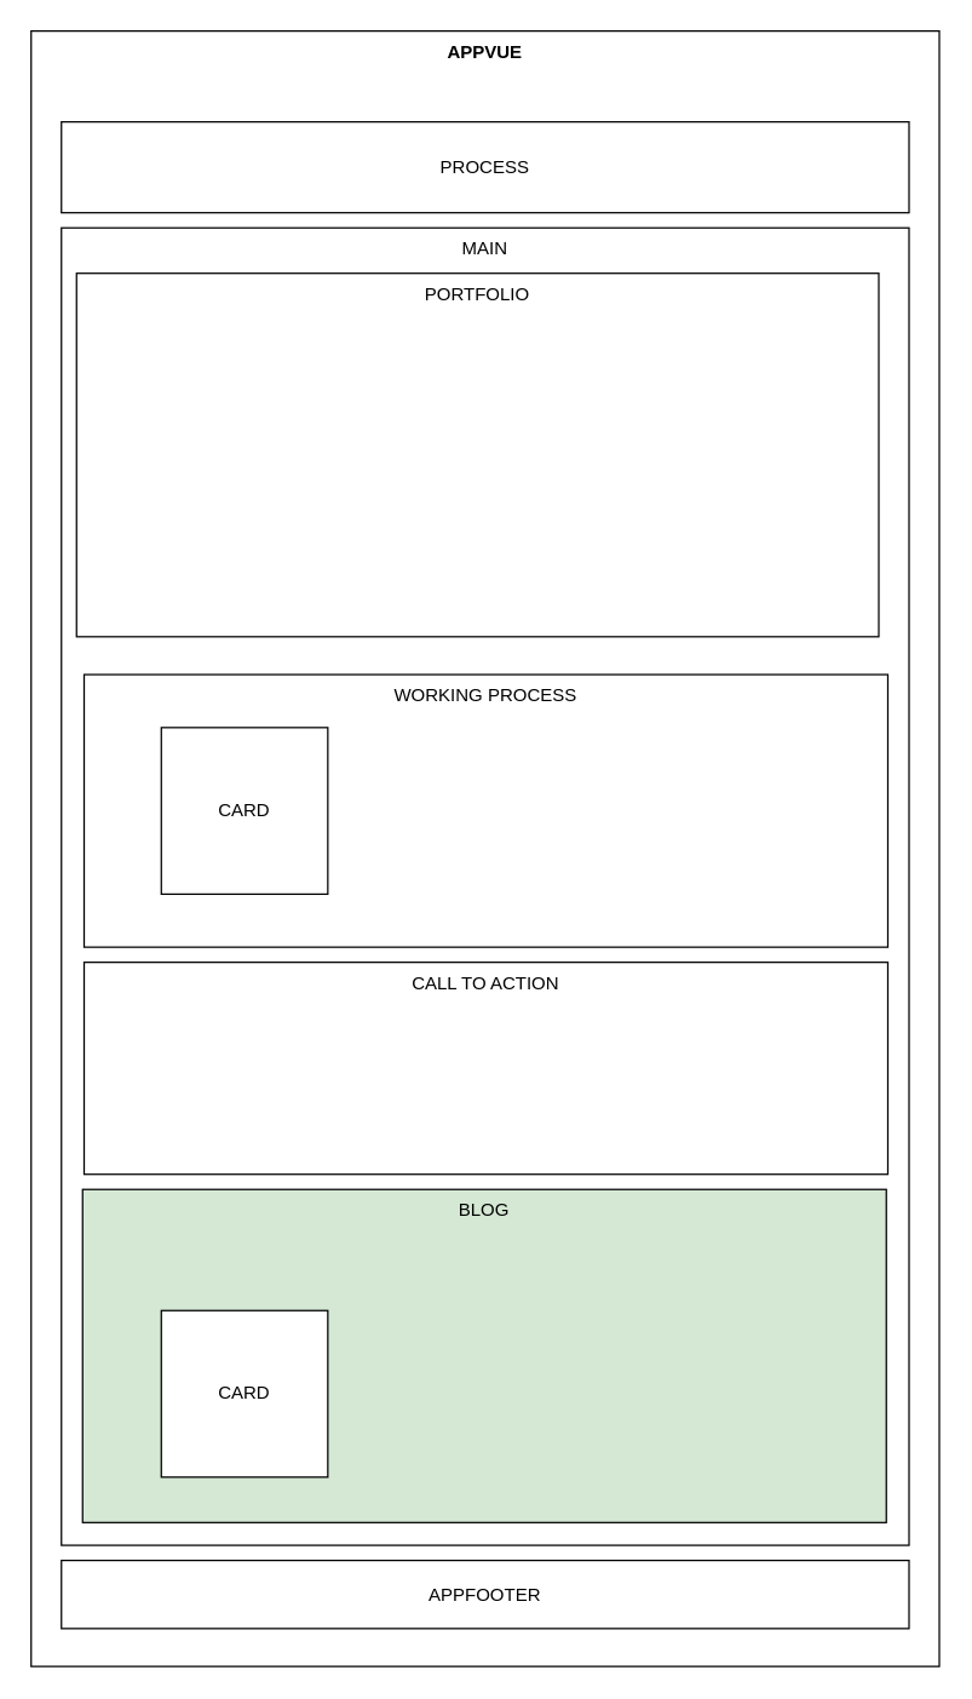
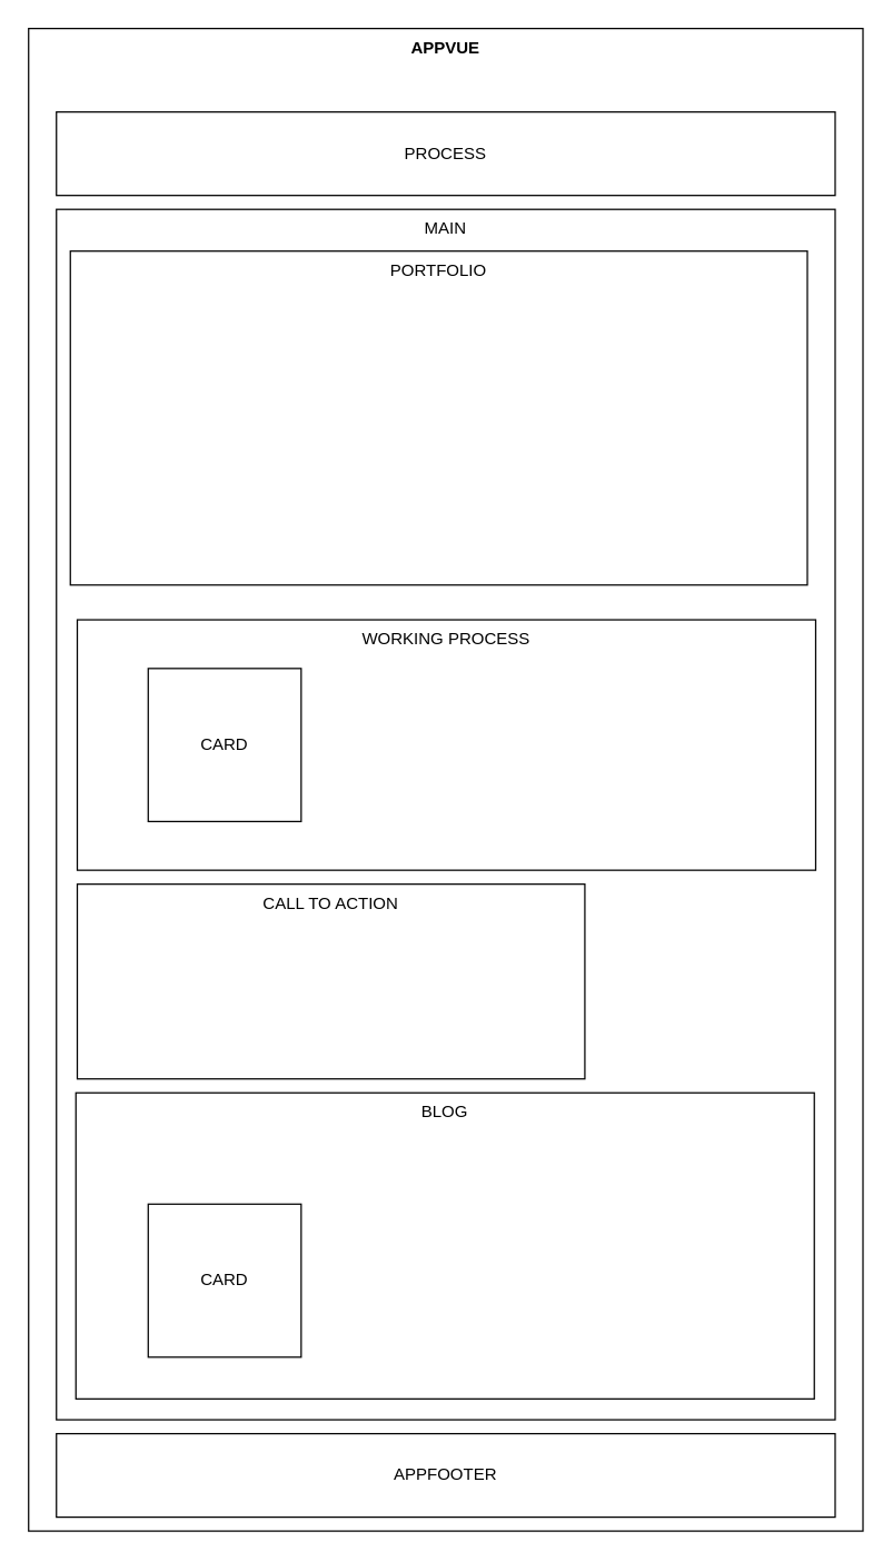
  <mxCell id="0" />
  <mxCell id="1" parent="0" />
  <mxCell id="2" value="APPVUE" style="rounded=0;whiteSpace=wrap;html=1;fontStyle=1;verticalAlign=top;" parent="1" vertex="1"><mxGeometry x="20" y="20" width="600" height="1080" as="geometry" /></mxCell>
  <mxCell id="3" value="PROCESS" style="rounded=0;whiteSpace=wrap;html=1;" parent="1" vertex="1"><mxGeometry x="40" y="80" width="560" height="60" as="geometry" /></mxCell>
  <mxCell id="4" value="MAIN" style="rounded=0;whiteSpace=wrap;html=1;verticalAlign=top;" parent="1" vertex="1"><mxGeometry x="40" y="150" width="560" height="870" as="geometry" /></mxCell>
- <mxCell id="5" value="APPFOOTER" style="rounded=0;whiteSpace=wrap;html=1;" parent="1" vertex="1"><mxGeometry x="40" y="1030" width="560" height="45" as="geometry" /></mxCell>
+ <mxCell id="5" value="APPFOOTER" style="rounded=0;whiteSpace=wrap;html=1;" parent="1" vertex="1"><mxGeometry x="40" y="1030" width="560" height="60" as="geometry" /></mxCell>
  <mxCell id="6" value="PORTFOLIO" style="rounded=0;whiteSpace=wrap;html=1;verticalAlign=top;" parent="1" vertex="1"><mxGeometry x="50" y="180" width="530" height="240" as="geometry" /></mxCell>
  <mxCell id="7" value="WORKING PROCESS" style="rounded=0;whiteSpace=wrap;html=1;verticalAlign=top;" parent="1" vertex="1"><mxGeometry x="55" y="445" width="531" height="180" as="geometry" /></mxCell>
- <mxCell id="8" value="CALL TO ACTION" style="rounded=0;whiteSpace=wrap;html=1;verticalAlign=top;" parent="1" vertex="1"><mxGeometry x="55" y="635" width="531" height="140" as="geometry" /></mxCell>
- <mxCell id="9" value="BLOG&lt;br&gt;" style="rounded=0;whiteSpace=wrap;html=1;verticalAlign=top;fillColor=#d5e8d4;" parent="1" vertex="1"><mxGeometry x="54" y="785" width="531" height="220" as="geometry" /></mxCell>
+ <mxCell id="8" value="CALL TO ACTION" style="rounded=0;whiteSpace=wrap;html=1;verticalAlign=top;" parent="1" vertex="1"><mxGeometry x="55" y="635" width="365" height="140" as="geometry" /></mxCell>
+ <mxCell id="9" value="BLOG&lt;br&gt;" style="rounded=0;whiteSpace=wrap;html=1;verticalAlign=top;" parent="1" vertex="1"><mxGeometry x="54" y="785" width="531" height="220" as="geometry" /></mxCell>
  <mxCell id="10" value="CARD" style="whiteSpace=wrap;html=1;aspect=fixed;" parent="1" vertex="1"><mxGeometry x="106" y="865" width="110" height="110" as="geometry" /></mxCell>
  <mxCell id="11" value="CARD" style="whiteSpace=wrap;html=1;aspect=fixed;" vertex="1" parent="1"><mxGeometry x="106" y="480" width="110" height="110" as="geometry" /></mxCell>
